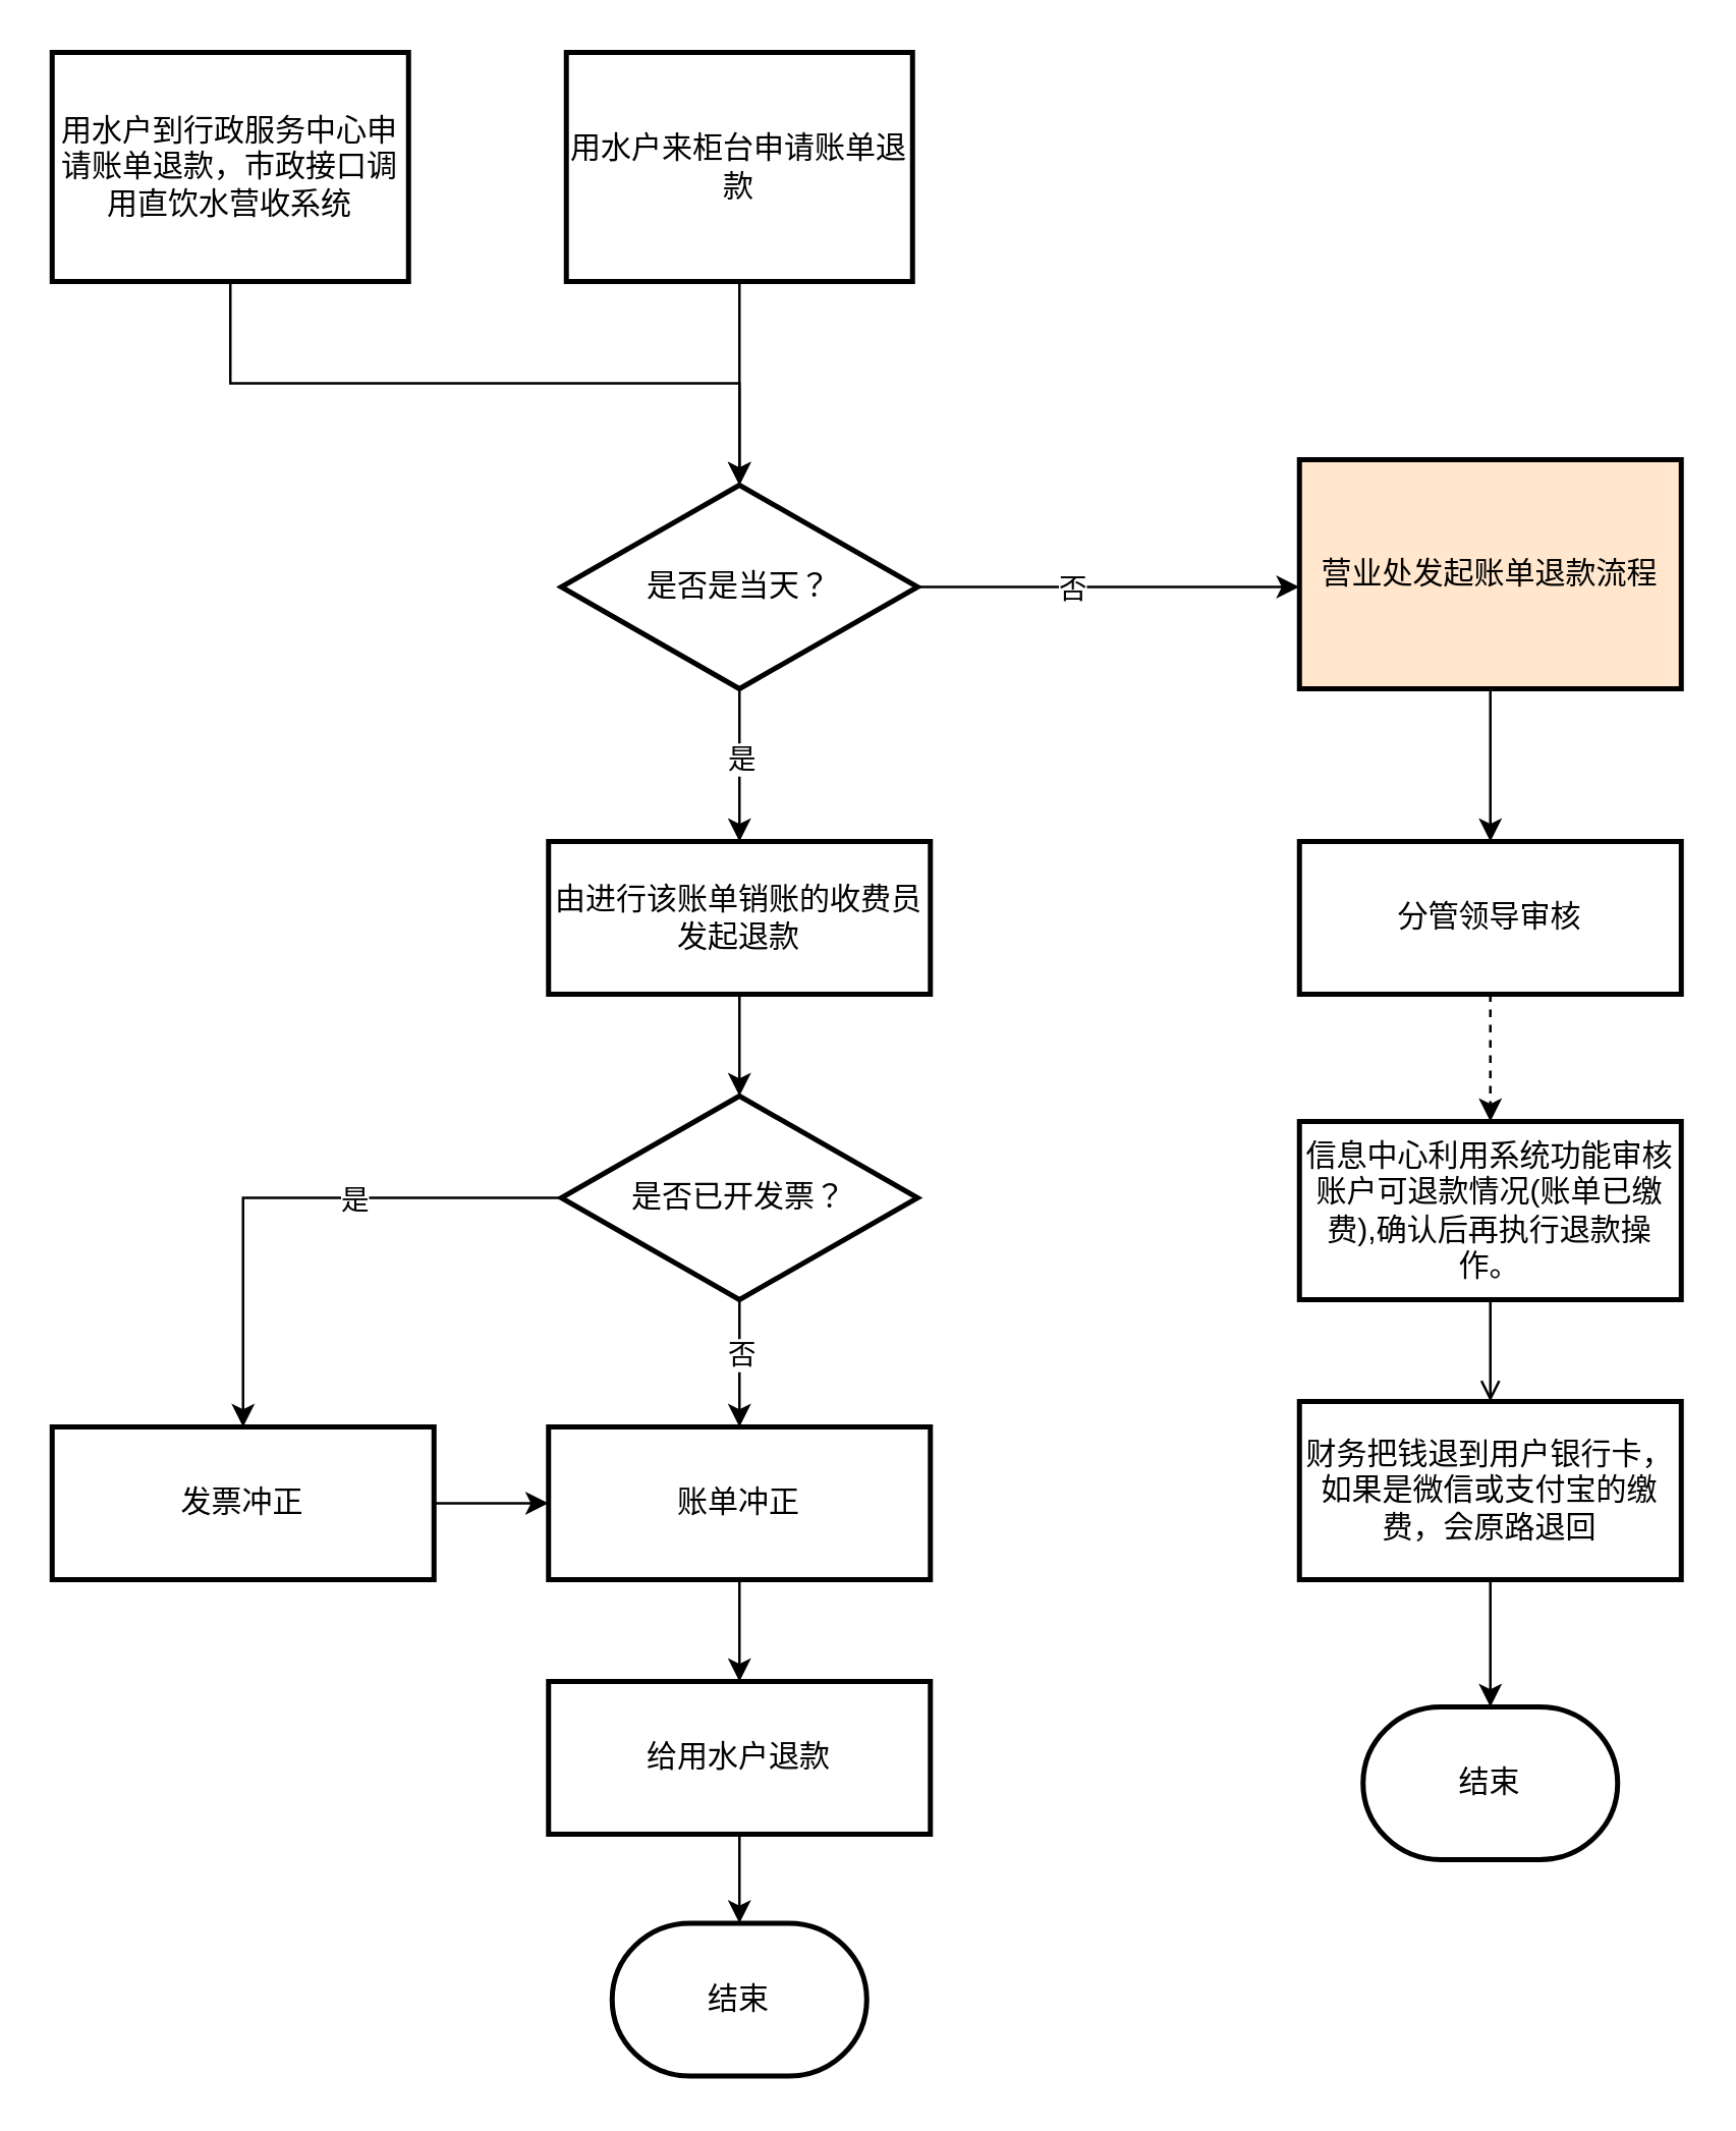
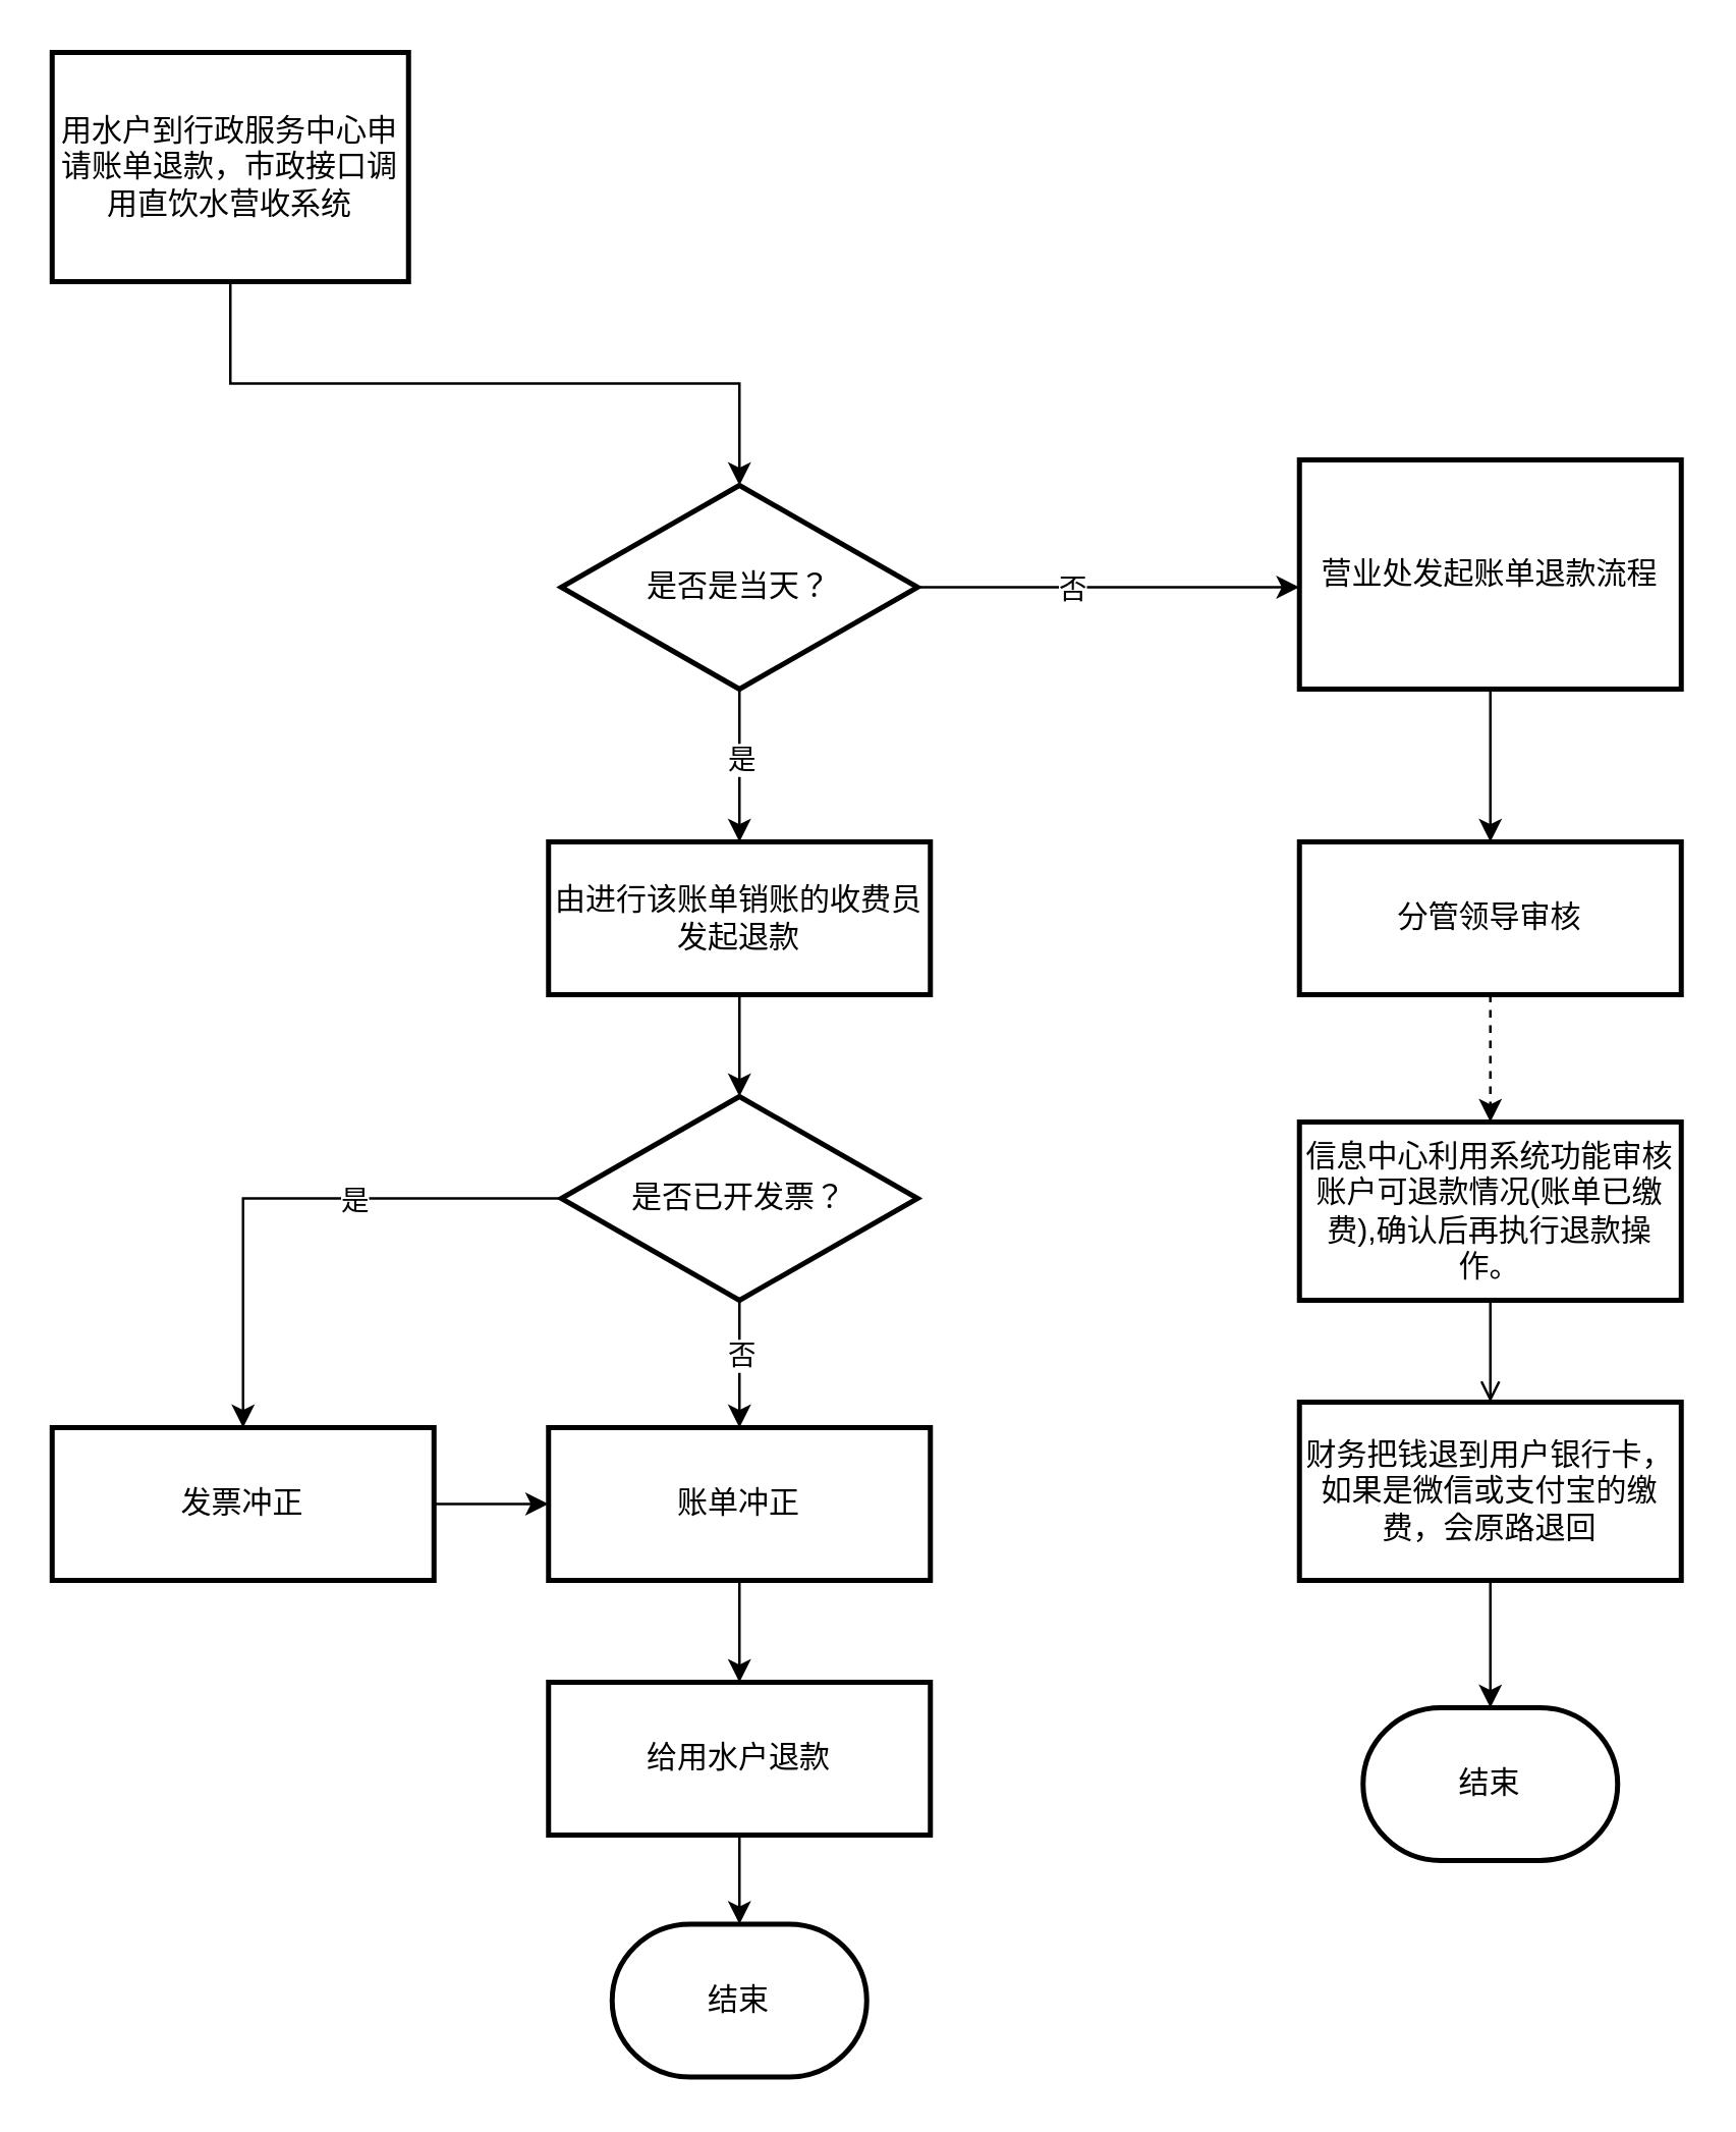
  <mxCell id="0" />
  <mxCell id="1" parent="0" />
  <mxCell id="2" style="edgeStyle=orthogonalEdgeStyle;rounded=0;orthogonalLoop=1;jettySize=auto;html=1;exitX=0.5;exitY=1;exitDx=0;exitDy=0;exitPerimeter=0;" edge="1" parent="1" source="6"><mxGeometry relative="1" as="geometry"><mxPoint x="290" y="330" as="targetPoint" /></mxGeometry></mxCell>
  <mxCell id="3" value="是" style="edgeLabel;html=1;align=center;verticalAlign=middle;resizable=0;points=[];" vertex="1" connectable="0" parent="2"><mxGeometry x="-0.107" y="3" relative="1" as="geometry"><mxPoint x="-3" as="offset" /></mxGeometry></mxCell>
  <mxCell id="4" style="edgeStyle=orthogonalEdgeStyle;rounded=0;orthogonalLoop=1;jettySize=auto;html=1;exitX=1;exitY=0.5;exitDx=0;exitDy=0;exitPerimeter=0;" edge="1" parent="1" source="6"><mxGeometry relative="1" as="geometry"><mxPoint x="510" y="230" as="targetPoint" /></mxGeometry></mxCell>
  <mxCell id="5" value="否" style="edgeLabel;html=1;align=center;verticalAlign=middle;resizable=0;points=[];" vertex="1" connectable="0" parent="4"><mxGeometry x="-0.402" y="3" relative="1" as="geometry"><mxPoint x="15" y="3" as="offset" /></mxGeometry></mxCell>
  <mxCell id="6" value="是否是当天？&lt;br&gt;" style="strokeWidth=2;html=1;shape=mxgraph.flowchart.decision;whiteSpace=wrap;" vertex="1" parent="1"><mxGeometry x="220" y="190" width="140" height="80" as="geometry" /></mxCell>
- <mxCell id="7" style="edgeStyle=orthogonalEdgeStyle;rounded=0;orthogonalLoop=1;jettySize=auto;html=1;entryX=0.5;entryY=0;entryDx=0;entryDy=0;entryPerimeter=0;" edge="1" parent="1" source="8" target="6"><mxGeometry relative="1" as="geometry" /></mxCell>
- <mxCell id="8" value="用水户来柜台申请账单退款" style="rounded=0;whiteSpace=wrap;html=1;strokeWidth=2;" vertex="1" parent="1"><mxGeometry x="222" y="20" width="136" height="90" as="geometry" /></mxCell>
  <mxCell id="9" style="edgeStyle=orthogonalEdgeStyle;rounded=0;orthogonalLoop=1;jettySize=auto;html=1;" edge="1" parent="1" source="10" target="6"><mxGeometry relative="1" as="geometry"><Array as="points"><mxPoint x="90" y="150" /><mxPoint x="290" y="150" /></Array></mxGeometry></mxCell>
  <mxCell id="10" value="用水户到行政服务中心申请账单退款，市政接口调用直饮水营收系统" style="rounded=0;whiteSpace=wrap;html=1;strokeWidth=2;" vertex="1" parent="1"><mxGeometry x="20" y="20" width="140" height="90" as="geometry" /></mxCell>
  <mxCell id="11" style="edgeStyle=orthogonalEdgeStyle;rounded=0;orthogonalLoop=1;jettySize=auto;html=1;exitX=0.5;exitY=1;exitDx=0;exitDy=0;entryX=0.5;entryY=0;entryDx=0;entryDy=0;" edge="1" parent="1" source="12" target="28"><mxGeometry relative="1" as="geometry" /></mxCell>
- <mxCell id="12" value="营业处发起账单退款流程" style="rounded=0;whiteSpace=wrap;html=1;strokeWidth=2;fillColor=#ffe6cc;" vertex="1" parent="1"><mxGeometry x="510" y="180" width="150" height="90" as="geometry" /></mxCell>
+ <mxCell id="12" value="营业处发起账单退款流程" style="rounded=0;whiteSpace=wrap;html=1;strokeWidth=2;" vertex="1" parent="1"><mxGeometry x="510" y="180" width="150" height="90" as="geometry" /></mxCell>
  <mxCell id="13" value="" style="edgeStyle=orthogonalEdgeStyle;rounded=0;orthogonalLoop=1;jettySize=auto;html=1;" edge="1" parent="1" source="14"><mxGeometry relative="1" as="geometry"><mxPoint x="290" y="430" as="targetPoint" /></mxGeometry></mxCell>
  <mxCell id="14" value="由进行该账单销账的收费员发起退款" style="rounded=0;whiteSpace=wrap;html=1;strokeWidth=2;" vertex="1" parent="1"><mxGeometry x="215" y="330" width="150" height="60" as="geometry" /></mxCell>
  <mxCell id="15" value="结束" style="strokeWidth=2;html=1;shape=mxgraph.flowchart.terminator;whiteSpace=wrap;" vertex="1" parent="1"><mxGeometry x="240" y="755" width="100" height="60" as="geometry" /></mxCell>
  <mxCell id="16" style="edgeStyle=orthogonalEdgeStyle;rounded=0;orthogonalLoop=1;jettySize=auto;html=1;exitX=0.5;exitY=1;exitDx=0;exitDy=0;exitPerimeter=0;entryX=0.5;entryY=0;entryDx=0;entryDy=0;" edge="1" parent="1" source="20" target="22"><mxGeometry relative="1" as="geometry" /></mxCell>
  <mxCell id="17" value="否" style="edgeLabel;html=1;align=center;verticalAlign=middle;resizable=0;points=[];" vertex="1" connectable="0" parent="16"><mxGeometry x="-0.16" relative="1" as="geometry"><mxPoint as="offset" /></mxGeometry></mxCell>
  <mxCell id="18" style="edgeStyle=orthogonalEdgeStyle;rounded=0;orthogonalLoop=1;jettySize=auto;html=1;entryX=0.5;entryY=0;entryDx=0;entryDy=0;" edge="1" parent="1" source="20" target="24"><mxGeometry relative="1" as="geometry" /></mxCell>
  <mxCell id="19" value="是" style="edgeLabel;html=1;align=center;verticalAlign=middle;resizable=0;points=[];" vertex="1" connectable="0" parent="18"><mxGeometry x="-0.237" relative="1" as="geometry"><mxPoint as="offset" /></mxGeometry></mxCell>
  <mxCell id="20" value="是否已开发票？" style="strokeWidth=2;html=1;shape=mxgraph.flowchart.decision;whiteSpace=wrap;" vertex="1" parent="1"><mxGeometry x="220" y="430" width="140" height="80" as="geometry" /></mxCell>
  <mxCell id="21" value="" style="edgeStyle=orthogonalEdgeStyle;rounded=0;orthogonalLoop=1;jettySize=auto;html=1;" edge="1" parent="1" source="22" target="26"><mxGeometry relative="1" as="geometry" /></mxCell>
  <mxCell id="22" value="账单冲正" style="rounded=0;whiteSpace=wrap;html=1;strokeWidth=2;" vertex="1" parent="1"><mxGeometry x="215" y="560" width="150" height="60" as="geometry" /></mxCell>
  <mxCell id="23" value="" style="edgeStyle=orthogonalEdgeStyle;rounded=0;orthogonalLoop=1;jettySize=auto;html=1;" edge="1" parent="1" source="24" target="22"><mxGeometry relative="1" as="geometry" /></mxCell>
  <mxCell id="24" value="发票冲正" style="rounded=0;whiteSpace=wrap;html=1;strokeWidth=2;" vertex="1" parent="1"><mxGeometry x="20" y="560" width="150" height="60" as="geometry" /></mxCell>
  <mxCell id="25" value="" style="edgeStyle=orthogonalEdgeStyle;rounded=0;orthogonalLoop=1;jettySize=auto;html=1;" edge="1" parent="1" source="26" target="15"><mxGeometry relative="1" as="geometry" /></mxCell>
  <mxCell id="26" value="给用水户退款" style="rounded=0;whiteSpace=wrap;html=1;strokeWidth=2;" vertex="1" parent="1"><mxGeometry x="215" y="660" width="150" height="60" as="geometry" /></mxCell>
  <mxCell id="27" style="edgeStyle=orthogonalEdgeStyle;rounded=0;orthogonalLoop=1;jettySize=auto;html=1;exitX=0.5;exitY=1;exitDx=0;exitDy=0;entryX=0.5;entryY=0;entryDx=0;entryDy=0;dashed=1;" edge="1" parent="1" source="28" target="30"><mxGeometry relative="1" as="geometry" /></mxCell>
  <mxCell id="28" value="分管领导审核" style="rounded=0;whiteSpace=wrap;html=1;strokeWidth=2;" vertex="1" parent="1"><mxGeometry x="510" y="330" width="150" height="60" as="geometry" /></mxCell>
  <mxCell id="29" style="edgeStyle=orthogonalEdgeStyle;rounded=0;orthogonalLoop=1;jettySize=auto;html=1;exitX=0.5;exitY=1;exitDx=0;exitDy=0;entryX=0.5;entryY=0;entryDx=0;entryDy=0;endArrow=open;" edge="1" parent="1" source="30" target="32"><mxGeometry relative="1" as="geometry" /></mxCell>
  <mxCell id="30" value="信息中心利用系统功能审核账户可退款情况(账单已缴费),确认后再执行退款操作。" style="rounded=0;whiteSpace=wrap;html=1;strokeWidth=2;" vertex="1" parent="1"><mxGeometry x="510" y="440" width="150" height="70" as="geometry" /></mxCell>
  <mxCell id="31" style="edgeStyle=orthogonalEdgeStyle;rounded=0;orthogonalLoop=1;jettySize=auto;html=1;exitX=0.5;exitY=1;exitDx=0;exitDy=0;entryX=0.5;entryY=0;entryDx=0;entryDy=0;entryPerimeter=0;" edge="1" parent="1" source="32" target="33"><mxGeometry relative="1" as="geometry" /></mxCell>
  <mxCell id="32" value="财务把钱退到用户银行卡，如果是微信或支付宝的缴费，会原路退回" style="rounded=0;whiteSpace=wrap;html=1;strokeWidth=2;" vertex="1" parent="1"><mxGeometry x="510" y="550" width="150" height="70" as="geometry" /></mxCell>
  <mxCell id="33" value="结束" style="strokeWidth=2;html=1;shape=mxgraph.flowchart.terminator;whiteSpace=wrap;" vertex="1" parent="1"><mxGeometry x="535" y="670" width="100" height="60" as="geometry" /></mxCell>
